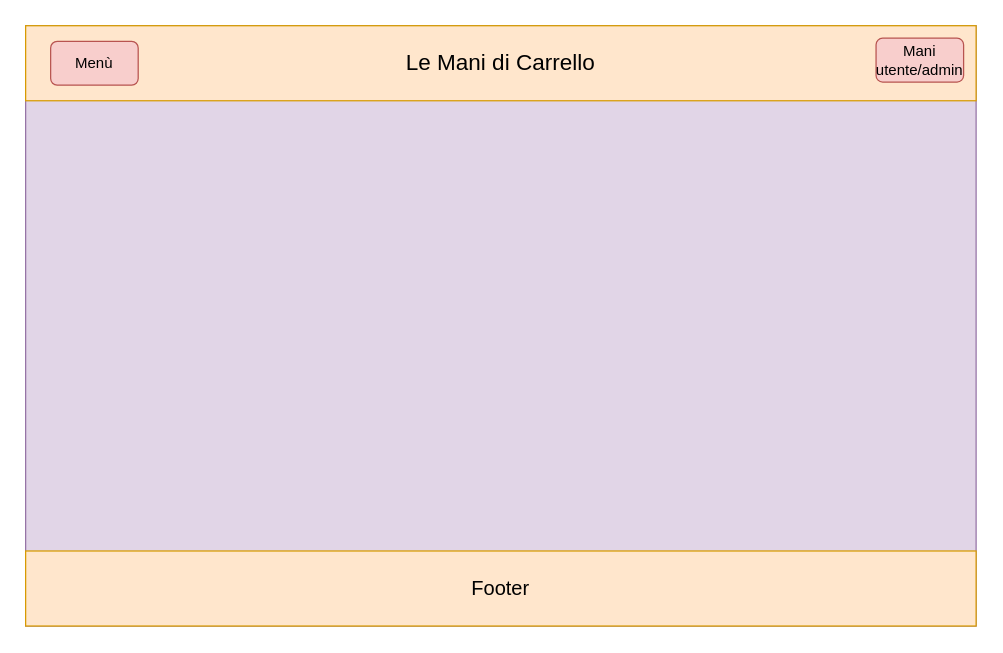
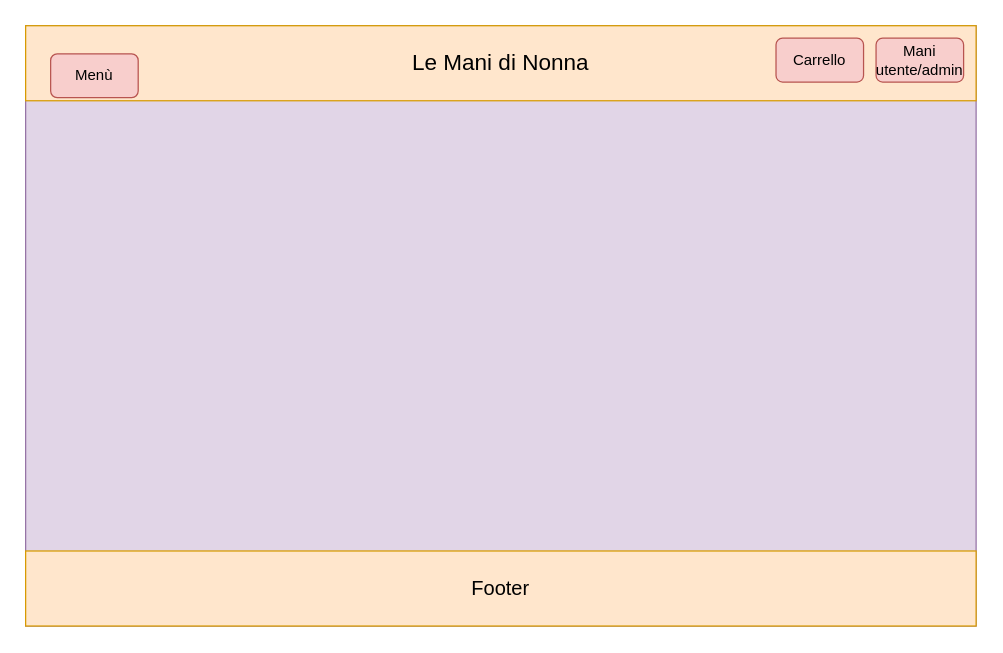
  <mxCell id="0" />
  <mxCell id="1" parent="0" />
  <mxCell id="2" value="" style="rounded=0;whiteSpace=wrap;html=1;fillColor=#e1d5e7;strokeColor=#9673a6;" parent="1" vertex="1"><mxGeometry x="20" y="20" width="760" height="480" as="geometry" /></mxCell>
- <mxCell id="3" value="&lt;font style=&quot;font-size: 18px&quot;&gt;Le Mani di Carrello&lt;/font&gt;" style="rounded=0;whiteSpace=wrap;html=1;fillColor=#ffe6cc;strokeColor=#d79b00;" parent="1" vertex="1"><mxGeometry x="20" y="20" width="760" height="60" as="geometry" /></mxCell>
+ <mxCell id="3" value="&lt;font style=&quot;font-size: 18px&quot;&gt;Le Mani di Nonna&lt;/font&gt;" style="rounded=0;whiteSpace=wrap;html=1;fillColor=#ffe6cc;strokeColor=#d79b00;" parent="1" vertex="1"><mxGeometry x="20" y="20" width="760" height="60" as="geometry" /></mxCell>
  <mxCell id="4" value="&lt;font style=&quot;font-size: 16px&quot;&gt;Footer&lt;/font&gt;" style="rounded=0;whiteSpace=wrap;html=1;fillColor=#ffe6cc;strokeColor=#d79b00;" parent="1" vertex="1"><mxGeometry x="20" y="440" width="760" height="60" as="geometry" /></mxCell>
- <mxCell id="5" value="Menù" style="rounded=1;whiteSpace=wrap;html=1;fillColor=#f8cecc;strokeColor=#b85450;" parent="1" vertex="1"><mxGeometry x="40" y="32.5" width="70" height="35" as="geometry" /></mxCell>
+ <mxCell id="5" value="Menù" style="rounded=1;whiteSpace=wrap;html=1;fillColor=#f8cecc;strokeColor=#b85450;" parent="1" vertex="1"><mxGeometry x="40" y="42.5" width="70" height="35" as="geometry" /></mxCell>
+ <mxCell id="6" value="Carrello" style="rounded=1;whiteSpace=wrap;html=1;fillColor=#f8cecc;strokeColor=#b85450;" parent="1" vertex="1"><mxGeometry x="620" y="30" width="70" height="35" as="geometry" /></mxCell>
  <mxCell id="7" value="Mani utente/admin" style="rounded=1;whiteSpace=wrap;html=1;fillColor=#f8cecc;strokeColor=#b85450;" parent="1" vertex="1"><mxGeometry x="700" y="30" width="70" height="35" as="geometry" /></mxCell>
